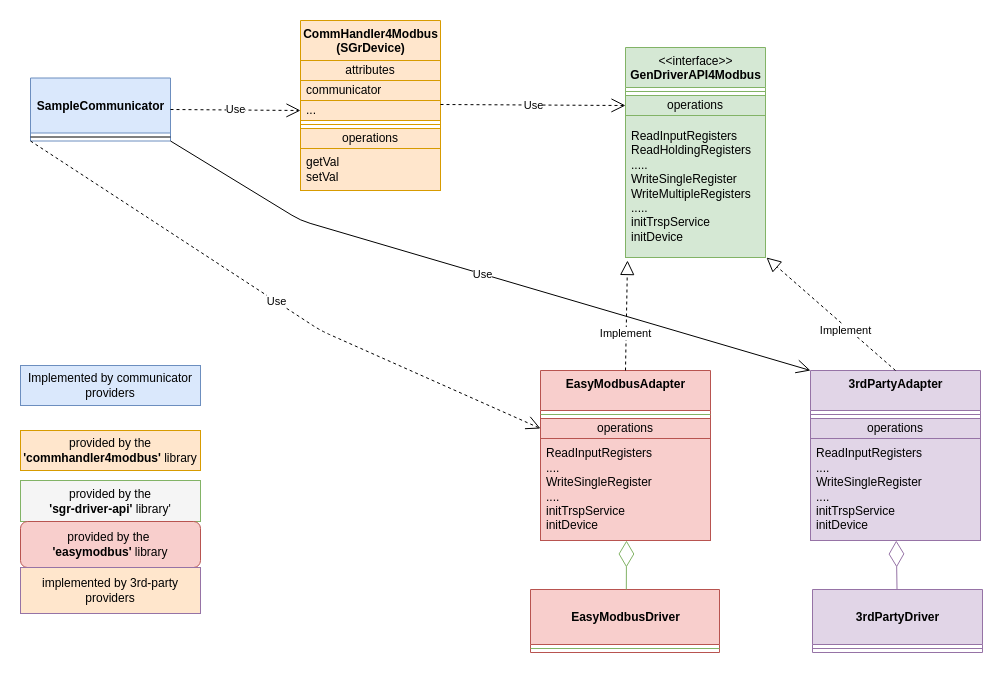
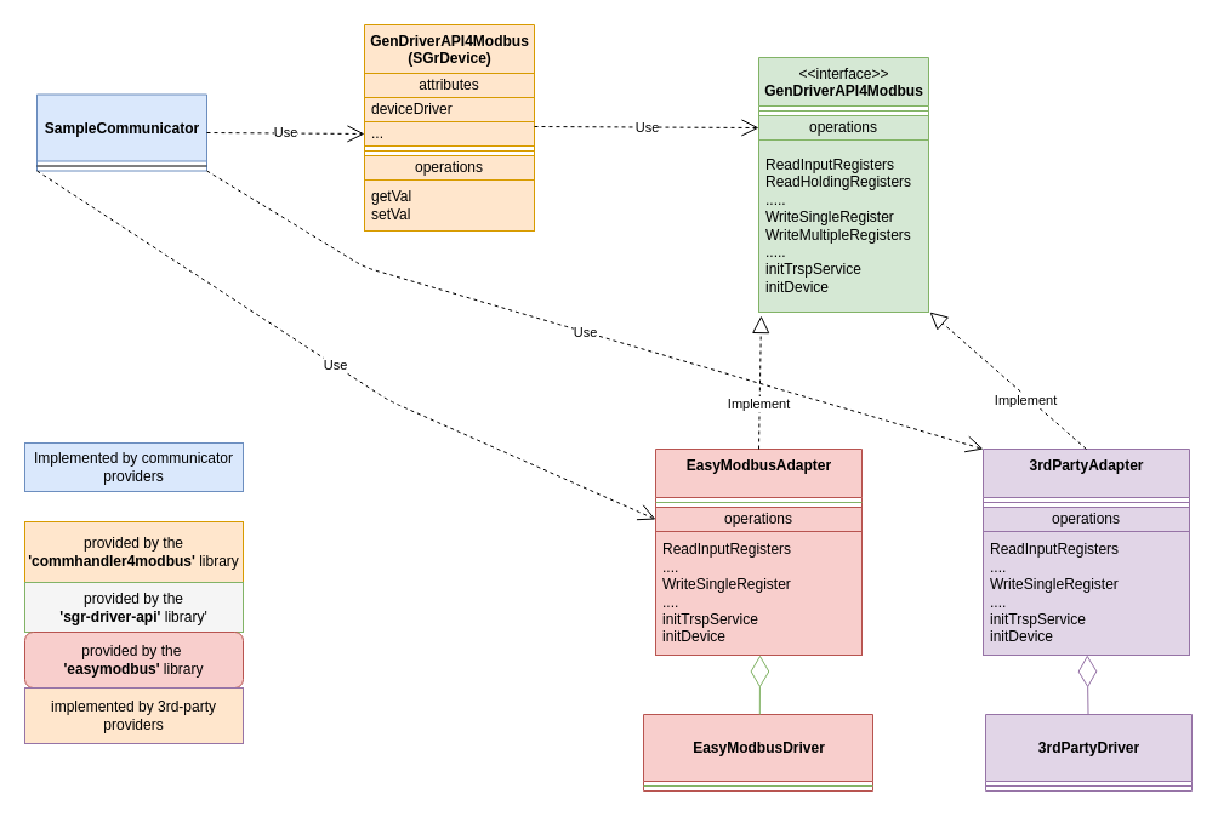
  <mxCell id="0" />
  <mxCell id="1" parent="0" />
  <mxCell id="2" value="&amp;lt;&amp;lt;interface&amp;gt;&amp;gt;&lt;br&gt;&lt;b&gt;GenDriverAPI4Modbus&lt;/b&gt;" style="swimlane;fontStyle=0;align=center;verticalAlign=top;childLayout=stackLayout;horizontal=1;startSize=40;horizontalStack=0;resizeParent=1;resizeParentMax=0;resizeLast=0;collapsible=0;marginBottom=0;html=1;fillColor=#d5e8d4;strokeColor=#82b366;" parent="1" vertex="1"><mxGeometry x="625" y="47" width="140" height="210" as="geometry" /></mxCell>
  <mxCell id="3" value="" style="line;strokeWidth=1;fillColor=#d5e8d4;align=left;verticalAlign=middle;spacingTop=-1;spacingLeft=3;spacingRight=3;rotatable=0;labelPosition=right;points=[];portConstraint=eastwest;strokeColor=#82b366;" parent="2" vertex="1"><mxGeometry y="40" width="140" height="8" as="geometry" /></mxCell>
  <mxCell id="4" value="operations" style="text;html=1;strokeColor=#82b366;fillColor=#d5e8d4;align=center;verticalAlign=middle;spacingLeft=4;spacingRight=4;overflow=hidden;rotatable=0;points=[[0,0.5],[1,0.5]];portConstraint=eastwest;" parent="2" vertex="1"><mxGeometry y="48" width="140" height="20" as="geometry" /></mxCell>
  <mxCell id="5" value="ReadInputRegisters&lt;br&gt;ReadHoldingRegisters&lt;br&gt;.....&lt;br&gt;WriteSingleRegister&lt;br&gt;WriteMultipleRegisters&lt;br&gt;.....&lt;br&gt;initTrspService&lt;br&gt;initDevice&lt;br&gt;" style="text;html=1;strokeColor=#82b366;fillColor=#d5e8d4;align=left;verticalAlign=middle;spacingLeft=4;spacingRight=4;overflow=hidden;rotatable=0;points=[[0,0.5],[1,0.5]];portConstraint=eastwest;" parent="2" vertex="1"><mxGeometry y="68" width="140" height="142" as="geometry" /></mxCell>
- <mxCell id="6" value="&lt;b&gt;CommHandler4Modbus&lt;br&gt;(SGrDevice)&lt;br&gt;&lt;/b&gt;" style="swimlane;fontStyle=0;align=center;verticalAlign=top;childLayout=stackLayout;horizontal=1;startSize=40;horizontalStack=0;resizeParent=1;resizeParentMax=0;resizeLast=0;collapsible=0;marginBottom=0;html=1;fillColor=#ffe6cc;strokeColor=#d79b00;" parent="1" vertex="1"><mxGeometry x="300" y="20" width="140" height="170" as="geometry" /></mxCell>
+ <mxCell id="6" value="&lt;b&gt;GenDriverAPI4Modbus&lt;br&gt;(SGrDevice)&lt;br&gt;&lt;/b&gt;" style="swimlane;fontStyle=0;align=center;verticalAlign=top;childLayout=stackLayout;horizontal=1;startSize=40;horizontalStack=0;resizeParent=1;resizeParentMax=0;resizeLast=0;collapsible=0;marginBottom=0;html=1;fillColor=#ffe6cc;strokeColor=#d79b00;" parent="1" vertex="1"><mxGeometry x="300" y="20" width="140" height="170" as="geometry" /></mxCell>
  <mxCell id="7" value="attributes" style="text;html=1;strokeColor=#d79b00;fillColor=#ffe6cc;align=center;verticalAlign=middle;spacingLeft=4;spacingRight=4;overflow=hidden;rotatable=0;points=[[0,0.5],[1,0.5]];portConstraint=eastwest;" parent="6" vertex="1"><mxGeometry y="40" width="140" height="20" as="geometry" /></mxCell>
- <mxCell id="8" value="communicator" style="text;html=1;strokeColor=#d79b00;fillColor=#ffe6cc;align=left;verticalAlign=middle;spacingLeft=4;spacingRight=4;overflow=hidden;rotatable=0;points=[[0,0.5],[1,0.5]];portConstraint=eastwest;" parent="6" vertex="1"><mxGeometry y="60" width="140" height="20" as="geometry" /></mxCell>
+ <mxCell id="8" value="deviceDriver" style="text;html=1;strokeColor=#d79b00;fillColor=#ffe6cc;align=left;verticalAlign=middle;spacingLeft=4;spacingRight=4;overflow=hidden;rotatable=0;points=[[0,0.5],[1,0.5]];portConstraint=eastwest;" parent="6" vertex="1"><mxGeometry y="60" width="140" height="20" as="geometry" /></mxCell>
  <mxCell id="9" value="..." style="text;html=1;strokeColor=#d79b00;fillColor=#ffe6cc;align=left;verticalAlign=middle;spacingLeft=4;spacingRight=4;overflow=hidden;rotatable=0;points=[[0,0.5],[1,0.5]];portConstraint=eastwest;" parent="6" vertex="1"><mxGeometry y="80" width="140" height="20" as="geometry" /></mxCell>
  <mxCell id="10" value="" style="line;strokeWidth=1;fillColor=#ffe6cc;align=left;verticalAlign=middle;spacingTop=-1;spacingLeft=3;spacingRight=3;rotatable=0;labelPosition=right;points=[];portConstraint=eastwest;strokeColor=#d79b00;" parent="6" vertex="1"><mxGeometry y="100" width="140" height="8" as="geometry" /></mxCell>
  <mxCell id="11" value="operations" style="text;html=1;strokeColor=#d79b00;fillColor=#ffe6cc;align=center;verticalAlign=middle;spacingLeft=4;spacingRight=4;overflow=hidden;rotatable=0;points=[[0,0.5],[1,0.5]];portConstraint=eastwest;" parent="6" vertex="1"><mxGeometry y="108" width="140" height="20" as="geometry" /></mxCell>
  <mxCell id="12" value="getVal&lt;br&gt;setVal" style="text;html=1;strokeColor=#d79b00;fillColor=#ffe6cc;align=left;verticalAlign=middle;spacingLeft=4;spacingRight=4;overflow=hidden;rotatable=0;points=[[0,0.5],[1,0.5]];portConstraint=eastwest;" parent="6" vertex="1"><mxGeometry y="128" width="140" height="42" as="geometry" /></mxCell>
  <mxCell id="13" value="&lt;b&gt;EasyModbusAdapter&lt;/b&gt;" style="swimlane;fontStyle=0;align=center;verticalAlign=top;childLayout=stackLayout;horizontal=1;startSize=40;horizontalStack=0;resizeParent=1;resizeParentMax=0;resizeLast=0;collapsible=0;marginBottom=0;html=1;fillColor=#f8cecc;strokeColor=#b85450;" parent="1" vertex="1"><mxGeometry x="540" y="370" width="170" height="170" as="geometry" /></mxCell>
  <mxCell id="14" value="" style="line;strokeWidth=1;fillColor=#d5e8d4;align=left;verticalAlign=middle;spacingTop=-1;spacingLeft=3;spacingRight=3;rotatable=0;labelPosition=right;points=[];portConstraint=eastwest;strokeColor=#82b366;" parent="13" vertex="1"><mxGeometry y="40" width="170" height="8" as="geometry" /></mxCell>
  <mxCell id="15" value="operations" style="text;html=1;strokeColor=#b85450;fillColor=#f8cecc;align=center;verticalAlign=middle;spacingLeft=4;spacingRight=4;overflow=hidden;rotatable=0;points=[[0,0.5],[1,0.5]];portConstraint=eastwest;" parent="13" vertex="1"><mxGeometry y="48" width="170" height="20" as="geometry" /></mxCell>
  <mxCell id="16" value="ReadInputRegisters&lt;br&gt;....&lt;br&gt;WriteSingleRegister&lt;br&gt;....&lt;br&gt;initTrspService&lt;br&gt;initDevice" style="text;html=1;strokeColor=#b85450;fillColor=#f8cecc;align=left;verticalAlign=middle;spacingLeft=4;spacingRight=4;overflow=hidden;rotatable=0;points=[[0,0.5],[1,0.5]];portConstraint=eastwest;" parent="13" vertex="1"><mxGeometry y="68" width="170" height="102" as="geometry" /></mxCell>
  <mxCell id="17" value="&lt;b&gt;3rdPartyAdapter&lt;/b&gt;" style="swimlane;fontStyle=0;align=center;verticalAlign=top;childLayout=stackLayout;horizontal=1;startSize=40;horizontalStack=0;resizeParent=1;resizeParentMax=0;resizeLast=0;collapsible=0;marginBottom=0;html=1;fillColor=#e1d5e7;strokeColor=#9673a6;" parent="1" vertex="1"><mxGeometry x="810" y="370" width="170" height="170" as="geometry" /></mxCell>
  <mxCell id="18" value="" style="line;strokeWidth=1;fillColor=#e1d5e7;align=left;verticalAlign=middle;spacingTop=-1;spacingLeft=3;spacingRight=3;rotatable=0;labelPosition=right;points=[];portConstraint=eastwest;strokeColor=#9673a6;" parent="17" vertex="1"><mxGeometry y="40" width="170" height="8" as="geometry" /></mxCell>
  <mxCell id="19" value="operations" style="text;html=1;strokeColor=#9673a6;fillColor=#e1d5e7;align=center;verticalAlign=middle;spacingLeft=4;spacingRight=4;overflow=hidden;rotatable=0;points=[[0,0.5],[1,0.5]];portConstraint=eastwest;" parent="17" vertex="1"><mxGeometry y="48" width="170" height="20" as="geometry" /></mxCell>
  <mxCell id="20" value="ReadInputRegisters&lt;br&gt;....&lt;br&gt;WriteSingleRegister&lt;br&gt;....&lt;br&gt;initTrspService&lt;br&gt;initDevice" style="text;html=1;strokeColor=#9673a6;fillColor=#e1d5e7;align=left;verticalAlign=middle;spacingLeft=4;spacingRight=4;overflow=hidden;rotatable=0;points=[[0,0.5],[1,0.5]];portConstraint=eastwest;" parent="17" vertex="1"><mxGeometry y="68" width="170" height="102" as="geometry" /></mxCell>
  <mxCell id="21" value="&lt;br&gt;&lt;b&gt;EasyModbusDriver&lt;/b&gt;" style="swimlane;fontStyle=0;align=center;verticalAlign=top;childLayout=stackLayout;horizontal=1;startSize=55;horizontalStack=0;resizeParent=1;resizeParentMax=0;resizeLast=0;collapsible=0;marginBottom=0;html=1;fillColor=#f8cecc;strokeColor=#b85450;" parent="1" vertex="1"><mxGeometry x="530" y="589" width="189" height="63" as="geometry" /></mxCell>
  <mxCell id="22" value="" style="line;strokeWidth=1;fillColor=#d5e8d4;align=left;verticalAlign=middle;spacingTop=-1;spacingLeft=3;spacingRight=3;rotatable=0;labelPosition=right;points=[];portConstraint=eastwest;strokeColor=#82b366;" parent="21" vertex="1"><mxGeometry y="55" width="189" height="8" as="geometry" /></mxCell>
  <mxCell id="23" value="&lt;br&gt;&lt;b&gt;3rdPartyDriver&lt;/b&gt;" style="swimlane;fontStyle=0;align=center;verticalAlign=top;childLayout=stackLayout;horizontal=1;startSize=55;horizontalStack=0;resizeParent=1;resizeParentMax=0;resizeLast=0;collapsible=0;marginBottom=0;html=1;fillColor=#e1d5e7;strokeColor=#9673a6;" parent="1" vertex="1"><mxGeometry x="812" y="589" width="170" height="63" as="geometry" /></mxCell>
  <mxCell id="24" value="" style="line;strokeWidth=1;fillColor=#e1d5e7;align=left;verticalAlign=middle;spacingTop=-1;spacingLeft=3;spacingRight=3;rotatable=0;labelPosition=right;points=[];portConstraint=eastwest;strokeColor=#9673a6;" parent="23" vertex="1"><mxGeometry y="55" width="170" height="8" as="geometry" /></mxCell>
  <mxCell id="25" value="Use" style="endArrow=open;endSize=12;dashed=1;html=1;exitX=1;exitY=0.2;exitDx=0;exitDy=0;exitPerimeter=0;entryX=0;entryY=0.5;entryDx=0;entryDy=0;" parent="1" source="9" target="4" edge="1"><mxGeometry width="160" relative="1" as="geometry"><mxPoint x="420" y="110" as="sourcePoint" /><mxPoint x="580" y="110" as="targetPoint" /></mxGeometry></mxCell>
  <mxCell id="26" value="" style="endArrow=block;dashed=1;endFill=0;endSize=12;html=1;exitX=0.5;exitY=0;exitDx=0;exitDy=0;" parent="1" source="13" edge="1"><mxGeometry width="160" relative="1" as="geometry"><mxPoint x="494" y="338" as="sourcePoint" /><mxPoint x="627" y="260" as="targetPoint" /></mxGeometry></mxCell>
  <mxCell id="27" value="Implement" style="edgeLabel;html=1;align=center;verticalAlign=middle;resizable=0;points=[];" parent="26" vertex="1" connectable="0"><mxGeometry x="-0.325" y="1" relative="1" as="geometry"><mxPoint as="offset" /></mxGeometry></mxCell>
  <mxCell id="28" value="" style="endArrow=block;dashed=1;endFill=0;endSize=12;html=1;entryX=1.007;entryY=1;entryDx=0;entryDy=0;entryPerimeter=0;exitX=0.5;exitY=0;exitDx=0;exitDy=0;" parent="1" source="17" target="5" edge="1"><mxGeometry width="160" relative="1" as="geometry"><mxPoint x="724" y="338" as="sourcePoint" /><mxPoint x="605.04" y="260.982" as="targetPoint" /></mxGeometry></mxCell>
  <mxCell id="29" value="Implement" style="edgeLabel;html=1;align=center;verticalAlign=middle;resizable=0;points=[];" parent="28" vertex="1" connectable="0"><mxGeometry x="-0.247" y="3" relative="1" as="geometry"><mxPoint as="offset" /></mxGeometry></mxCell>
  <mxCell id="30" value="" style="endArrow=diamondThin;endFill=0;endSize=24;html=1;fillColor=#d5e8d4;strokeColor=#82b366;" parent="1" edge="1"><mxGeometry width="160" relative="1" as="geometry"><mxPoint x="625.822" y="589" as="sourcePoint" /><mxPoint x="626" y="540" as="targetPoint" /></mxGeometry></mxCell>
  <mxCell id="31" value="" style="endArrow=diamondThin;endFill=0;endSize=24;html=1;fillColor=#e1d5e7;strokeColor=#9673a6;" parent="1" source="23" target="20" edge="1"><mxGeometry width="160" relative="1" as="geometry"><mxPoint x="599.515" y="653" as="sourcePoint" /><mxPoint x="597.99" y="553.978" as="targetPoint" /></mxGeometry></mxCell>
  <mxCell id="32" value="&lt;br&gt;&lt;b&gt;SampleCommunicator&lt;/b&gt;" style="swimlane;fontStyle=0;align=center;verticalAlign=top;childLayout=stackLayout;horizontal=1;startSize=55;horizontalStack=0;resizeParent=1;resizeParentMax=0;resizeLast=0;collapsible=0;marginBottom=0;html=1;fillColor=#dae8fc;strokeColor=#6c8ebf;" parent="1" vertex="1"><mxGeometry x="30" y="77.5" width="140" height="63" as="geometry" /></mxCell>
  <mxCell id="33" value="" style="line;strokeWidth=1;fillColor=none;align=left;verticalAlign=middle;spacingTop=-1;spacingLeft=3;spacingRight=3;rotatable=0;labelPosition=right;points=[];portConstraint=eastwest;" parent="32" vertex="1"><mxGeometry y="55" width="140" height="8" as="geometry" /></mxCell>
  <mxCell id="34" value="Use" style="endArrow=open;endSize=12;dashed=1;html=1;exitX=0;exitY=1;exitDx=0;exitDy=0;entryX=0;entryY=0.5;entryDx=0;entryDy=0;" parent="1" source="32" target="15" edge="1"><mxGeometry width="160" relative="1" as="geometry"><mxPoint x="98.04" y="122" as="sourcePoint" /><mxPoint x="610" y="190" as="targetPoint" /><Array as="points"><mxPoint x="320" y="330" /></Array></mxGeometry></mxCell>
- <mxCell id="35" value="Use" style="endArrow=open;endSize=12;dashed=0;html=1;entryX=0;entryY=0;entryDx=0;entryDy=0;exitX=1;exitY=1;exitDx=0;exitDy=0;" parent="1" source="32" target="17" edge="1"><mxGeometry width="160" relative="1" as="geometry"><mxPoint x="170" y="200" as="sourcePoint" /><mxPoint x="330" y="200" as="targetPoint" /><Array as="points"><mxPoint x="300" y="220" /><mxPoint x="470" y="270" /></Array></mxGeometry></mxCell>
+ <mxCell id="35" value="Use" style="endArrow=open;endSize=12;dashed=1;html=1;entryX=0;entryY=0;entryDx=0;entryDy=0;exitX=1;exitY=1;exitDx=0;exitDy=0;" parent="1" source="32" target="17" edge="1"><mxGeometry width="160" relative="1" as="geometry"><mxPoint x="170" y="200" as="sourcePoint" /><mxPoint x="330" y="200" as="targetPoint" /><Array as="points"><mxPoint x="300" y="220" /><mxPoint x="470" y="270" /></Array></mxGeometry></mxCell>
  <mxCell id="36" value="Use" style="endArrow=open;endSize=12;dashed=1;html=1;exitX=1;exitY=0.5;exitDx=0;exitDy=0;entryX=0;entryY=0.5;entryDx=0;entryDy=0;" parent="1" source="32" target="9" edge="1"><mxGeometry width="160" relative="1" as="geometry"><mxPoint x="171.96" y="90" as="sourcePoint" /><mxPoint x="630" y="290" as="targetPoint" /></mxGeometry></mxCell>
  <mxCell id="37" value="Implemented by communicator&lt;br&gt;providers" style="rounded=0;whiteSpace=wrap;html=1;fillColor=#dae8fc;strokeColor=#6c8ebf;" vertex="1" parent="1"><mxGeometry x="20" y="365" width="180" height="40" as="geometry" /></mxCell>
- <mxCell id="38" value="provided by the &lt;b&gt;'commhandler4modbus'&lt;/b&gt; library" style="rounded=0;whiteSpace=wrap;html=1;fillColor=#ffe6cc;strokeColor=#d79b00;" vertex="1" parent="1"><mxGeometry x="20" y="430" width="180" height="40" as="geometry" /></mxCell>
+ <mxCell id="38" value="provided by the &lt;b&gt;'commhandler4modbus'&lt;/b&gt; library" style="rounded=0;whiteSpace=wrap;html=1;fillColor=#ffe6cc;strokeColor=#d79b00;" vertex="1" parent="1"><mxGeometry x="20" y="430" width="180" height="50" as="geometry" /></mxCell>
  <mxCell id="39" value="provided by the&lt;br&gt;&lt;b&gt;'sgr-driver-api'&lt;/b&gt; library'" style="rounded=0;whiteSpace=wrap;html=1;fillColor=#f5f5f5;strokeColor=#82b366;" vertex="1" parent="1"><mxGeometry x="20" y="480" width="180" height="41" as="geometry" /></mxCell>
  <mxCell id="40" value="provided by the&amp;nbsp;&lt;br&gt;&lt;b&gt;'easymodbus'&lt;/b&gt; library" style="whiteSpace=wrap;html=1;fillColor=#f8cecc;strokeColor=#b85450;rounded=1;" vertex="1" parent="1"><mxGeometry x="20" y="521" width="180" height="46" as="geometry" /></mxCell>
  <mxCell id="41" value="implemented by 3rd-party&lt;br&gt;providers" style="rounded=0;whiteSpace=wrap;html=1;fillColor=#ffe6cc;strokeColor=#9673a6;" vertex="1" parent="1"><mxGeometry x="20" y="567" width="180" height="46" as="geometry" /></mxCell>
